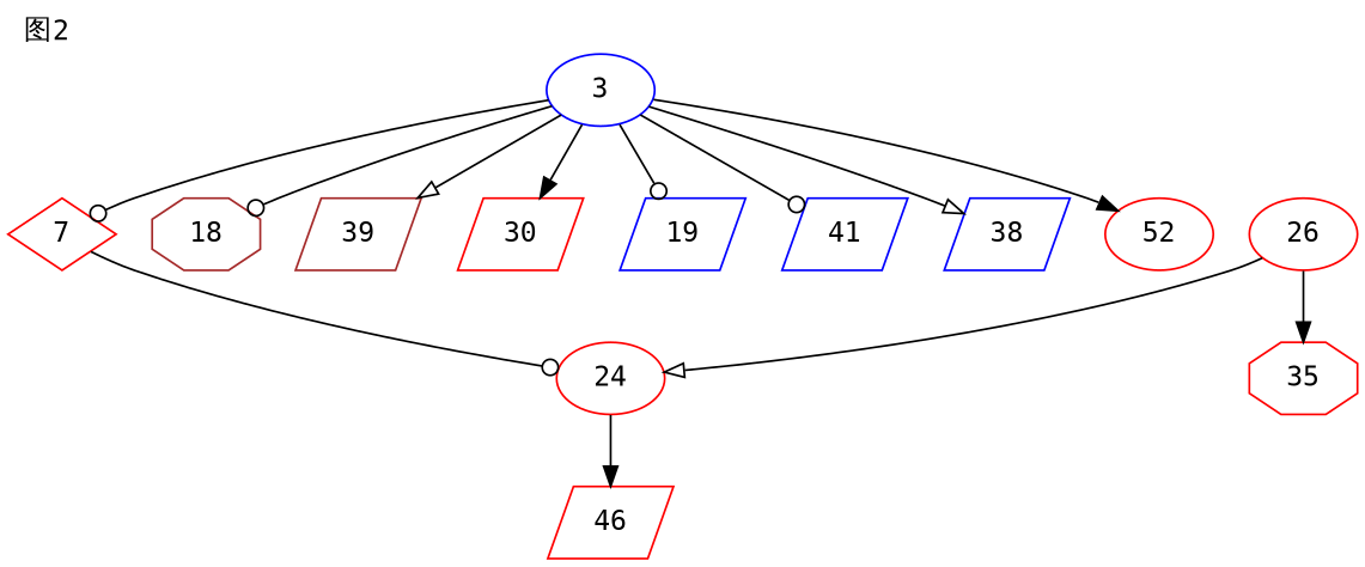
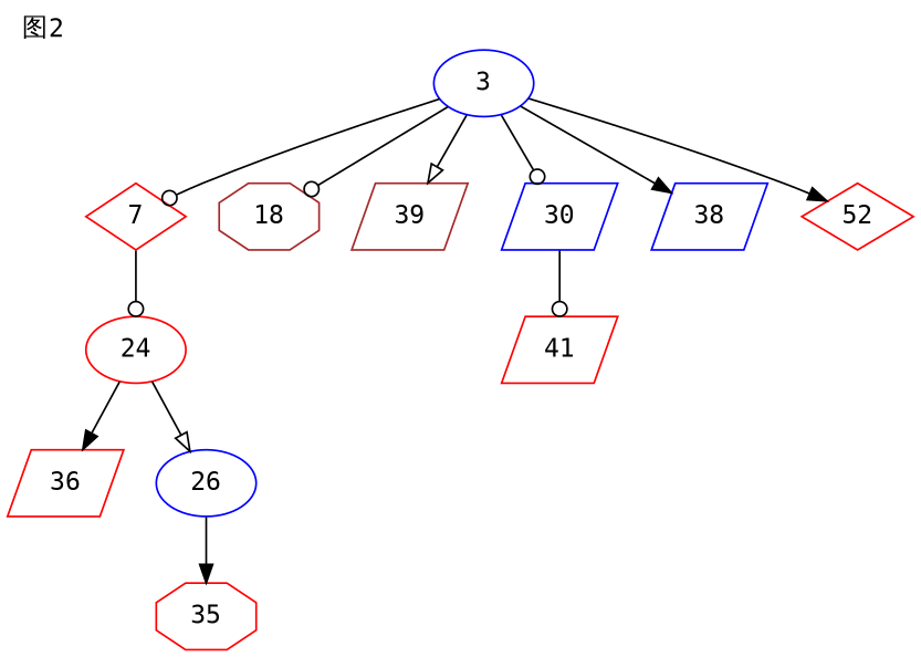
  digraph {
    fontname="DejaVu Sans Mono"
    label="图2"
    labeljust=l
    labelloc=t
    node [color=red fontname="DejaVu Sans Mono" shape=parallelogram]
    edge [arrowhead=odot fontname="DejaVu Sans Mono"]
    n1 [color=blue label=3 shape=ellipse]
    n2 [label=7 shape=diamond]
    n3 [color=brown label=18 shape=octagon]
    n4 [color=brown label=39]
-   n5 [label=30]
-   n6 [color=blue label=19]
-   n7 [color=blue label=41]
+   n5 [color=blue label=30]
+   n7 [label=41]
    n8 [color=blue label=38]
-   n9 [label=52 shape=ellipse]
+   n9 [label=52 shape=diamond]
    n10 [label=24 shape=ellipse]
-   n11 [label=46]
-   n12 [label=26 shape=ellipse]
+   n11 [label=36]
+   n12 [color=blue label=26 shape=ellipse]
    n13 [label=35 shape=octagon]
    n1 -> n2
    n1 -> n3
    n1 -> n4 [arrowhead=onormal]
-   n1 -> n5 [arrowhead=normal]
-   n1 -> n6
-   n1 -> n7
-   n1 -> n8 [arrowhead=onormal]
+   n1 -> n5
+   n5 -> n7
+   n1 -> n8 [arrowhead=normal]
    n1 -> n9 [arrowhead=normal]
    n2 -> n10
    n10 -> n11 [arrowhead=normal]
-   n12 -> n10 [arrowhead=onormal]
+   n10 -> n12 [arrowhead=onormal]
    n12 -> n13 [arrowhead=normal]
  }
